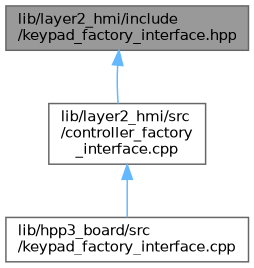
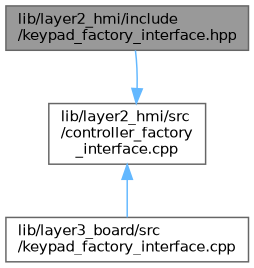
  digraph {
    node [color=grey40 fillcolor=white fontname=Helvetica fontsize=10 shape=box style=filled]
    edge [color=steelblue1 dir=back fontname=Helvetica fontsize=10 labelfontname=Helvetica labelfontsize=10 style=solid]
    n1 [color=gray40 fillcolor=grey60 fontcolor=black height=0.2 label="lib/layer2_hmi/include\l/keypad_factory_interface.hpp" width=0.4]
    n2 [height=0.2 label="lib/layer2_hmi/src\l/controller_factory\l_interface.cpp" width=0.4]
-   n3 [height=0.2 label="lib/hpp3_board/src\l/keypad_factory_interface.cpp" width=0.4]
-   n1 -> n2
+   n3 [height=0.2 label="lib/layer3_board/src\l/keypad_factory_interface.cpp" width=0.4]
+   n2 -> n1
    n2 -> n3
  }
